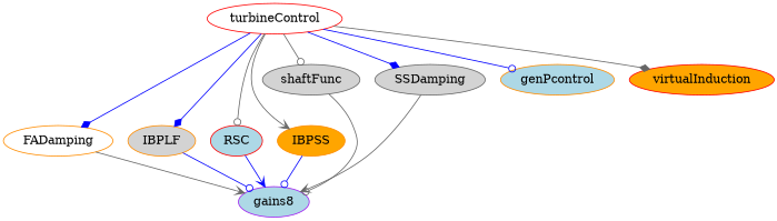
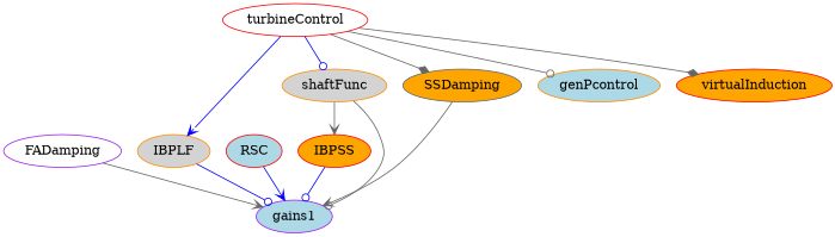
  digraph {
    node [color=red fillcolor=lightblue style=filled]
    edge [arrowhead=odot color=gray40]
-   FADamping [color=darkorange fillcolor=white]
-   gains1 [color=purple label=gains8]
+   FADamping [color=purple fillcolor=white]
+   gains1 [color=purple]
    IBPLF [color=darkorange fillcolor=lightgrey]
-   IBPSS [color=darkorange fillcolor=orange]
+   IBPSS [fillcolor=orange]
    RSC
-   SSDamping [color=gray40 fillcolor=lightgrey]
-   shaftFunc [color=gray40 fillcolor=lightgrey]
+   SSDamping [color=gray40 fillcolor=orange]
+   shaftFunc [color=darkorange fillcolor=lightgrey]
    turbineControl [fillcolor=white]
    genPcontrol [color=darkorange]
    virtualInduction [fillcolor=orange]
    FADamping -> gains1 [arrowhead=vee]
    IBPLF -> gains1 [color=blue]
    IBPSS -> gains1 [color=blue]
    RSC -> gains1 [arrowhead=vee color=blue]
    SSDamping -> gains1 [arrowhead=vee]
    shaftFunc -> gains1
-   turbineControl -> FADamping [arrowhead=diamond color=blue]
-   turbineControl -> IBPLF [arrowhead=diamond color=blue]
-   turbineControl -> IBPSS [arrowhead=vee]
-   turbineControl -> RSC
-   turbineControl -> SSDamping [arrowhead=diamond color=blue]
-   turbineControl -> shaftFunc
-   turbineControl -> genPcontrol [color=blue]
+   turbineControl -> IBPLF [arrowhead=vee color=blue]
+   shaftFunc -> IBPSS [arrowhead=vee]
+   turbineControl -> SSDamping [arrowhead=diamond]
+   turbineControl -> shaftFunc [color=blue]
+   turbineControl -> genPcontrol
    turbineControl -> virtualInduction [arrowhead=diamond]
  }
